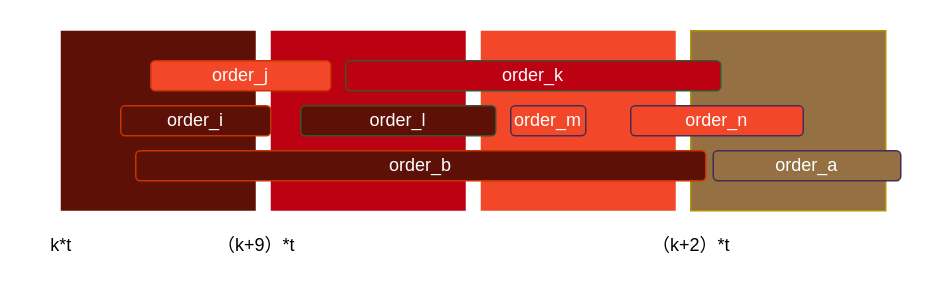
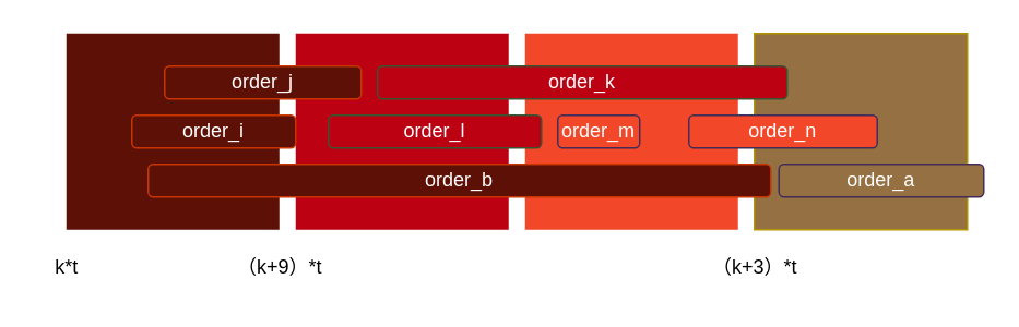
  <mxCell id="0" />
  <mxCell id="1" parent="0" />
  <mxCell id="2" value="" style="rounded=0;whiteSpace=wrap;html=1;fillColor=#5D1006;strokeColor=none;fontColor=#000000;" vertex="1" parent="1"><mxGeometry x="40" y="20" width="130" height="120" as="geometry" /></mxCell>
  <mxCell id="3" value="" style="rounded=0;whiteSpace=wrap;html=1;fillColor=#Bc0112;fontColor=#ffffff;strokeColor=none;" vertex="1" parent="1"><mxGeometry x="180" y="20" width="130" height="120" as="geometry" /></mxCell>
  <mxCell id="4" value="" style="rounded=0;whiteSpace=wrap;html=1;fillColor=#F24729;fontColor=#ffffff;strokeColor=none;" vertex="1" parent="1"><mxGeometry x="320" y="20" width="130" height="120" as="geometry" /></mxCell>
  <mxCell id="5" value="" style="rounded=0;whiteSpace=wrap;html=1;fillColor=#957043;fontColor=#000000;strokeColor=#B09500;" vertex="1" parent="1"><mxGeometry x="460" y="20" width="130" height="120" as="geometry" /></mxCell>
  <mxCell id="6" value="k*t" style="text;html=1;align=center;verticalAlign=middle;resizable=0;points=[];autosize=1;strokeColor=none;fillColor=none;" vertex="1" parent="1"><mxGeometry x="20" y="148" width="40" height="30" as="geometry" /></mxCell>
  <mxCell id="7" value="（k+9）*t" style="text;html=1;align=center;verticalAlign=middle;resizable=0;points=[];autosize=1;strokeColor=none;fillColor=none;" vertex="1" parent="1"><mxGeometry x="130" y="148" width="80" height="30" as="geometry" /></mxCell>
- <mxCell id="8" value="（k+2）*t" style="text;html=1;align=center;verticalAlign=middle;resizable=0;points=[];autosize=1;strokeColor=none;fillColor=none;" vertex="1" parent="1"><mxGeometry x="420" y="148" width="80" height="30" as="geometry" /></mxCell>
- <mxCell id="9" value="&lt;font color=&quot;#ffffff&quot;&gt;order_j&lt;/font&gt;" style="rounded=1;whiteSpace=wrap;html=1;fillColor=#f24729;strokeColor=#C73500;fontColor=#000000;" vertex="1" parent="1"><mxGeometry x="100" y="40" width="120" height="20" as="geometry" /></mxCell>
+ <mxCell id="8" value="（k+3）*t" style="text;html=1;align=center;verticalAlign=middle;resizable=0;points=[];autosize=1;strokeColor=none;fillColor=none;" vertex="1" parent="1"><mxGeometry x="420" y="148" width="80" height="30" as="geometry" /></mxCell>
+ <mxCell id="9" value="&lt;font color=&quot;#ffffff&quot;&gt;order_j&lt;/font&gt;" style="rounded=1;whiteSpace=wrap;html=1;fillColor=#5D1006;strokeColor=#C73500;fontColor=#000000;" vertex="1" parent="1"><mxGeometry x="100" y="40" width="120" height="20" as="geometry" /></mxCell>
  <mxCell id="10" value="&lt;font color=&quot;#ffffff&quot;&gt;order_i&lt;/font&gt;" style="rounded=1;whiteSpace=wrap;html=1;fillColor=#5D1006;strokeColor=#C73500;fontColor=#000000;" vertex="1" parent="1"><mxGeometry x="80" y="70" width="100" height="20" as="geometry" /></mxCell>
- <mxCell id="11" value="order_l" style="rounded=1;whiteSpace=wrap;html=1;fillColor=#5d1006;strokeColor=#3A5431;fontColor=#ffffff;" vertex="1" parent="1"><mxGeometry x="200" y="70" width="130" height="20" as="geometry" /></mxCell>
+ <mxCell id="11" value="order_l" style="rounded=1;whiteSpace=wrap;html=1;fillColor=#BC0112;strokeColor=#3A5431;fontColor=#ffffff;" vertex="1" parent="1"><mxGeometry x="200" y="70" width="130" height="20" as="geometry" /></mxCell>
  <mxCell id="12" value="order_k" style="rounded=1;whiteSpace=wrap;html=1;fillColor=#BC0112;strokeColor=#3A5431;fontColor=#ffffff;" vertex="1" parent="1"><mxGeometry x="230" y="40" width="250" height="20" as="geometry" /></mxCell>
  <mxCell id="13" value="order_m" style="rounded=1;whiteSpace=wrap;html=1;fillColor=#F24729;strokeColor=#432D57;fontColor=#ffffff;" vertex="1" parent="1"><mxGeometry x="340" y="70" width="50" height="20" as="geometry" /></mxCell>
  <mxCell id="14" value="order_a" style="rounded=1;whiteSpace=wrap;html=1;fillColor=#957043;strokeColor=#432D57;fontColor=#ffffff;" vertex="1" parent="1"><mxGeometry x="475" y="100" width="125" height="20" as="geometry" /></mxCell>
  <mxCell id="15" value="order_n" style="rounded=1;whiteSpace=wrap;html=1;fillColor=#F24729;strokeColor=#432D57;fontColor=#ffffff;" vertex="1" parent="1"><mxGeometry x="420" y="70" width="115" height="20" as="geometry" /></mxCell>
  <mxCell id="16" value="&lt;font color=&quot;#ffffff&quot;&gt;order_b&lt;/font&gt;" style="rounded=1;whiteSpace=wrap;html=1;fillColor=#5D1006;strokeColor=#C73500;fontColor=#000000;" vertex="1" parent="1"><mxGeometry x="90" y="100" width="380" height="20" as="geometry" /></mxCell>
